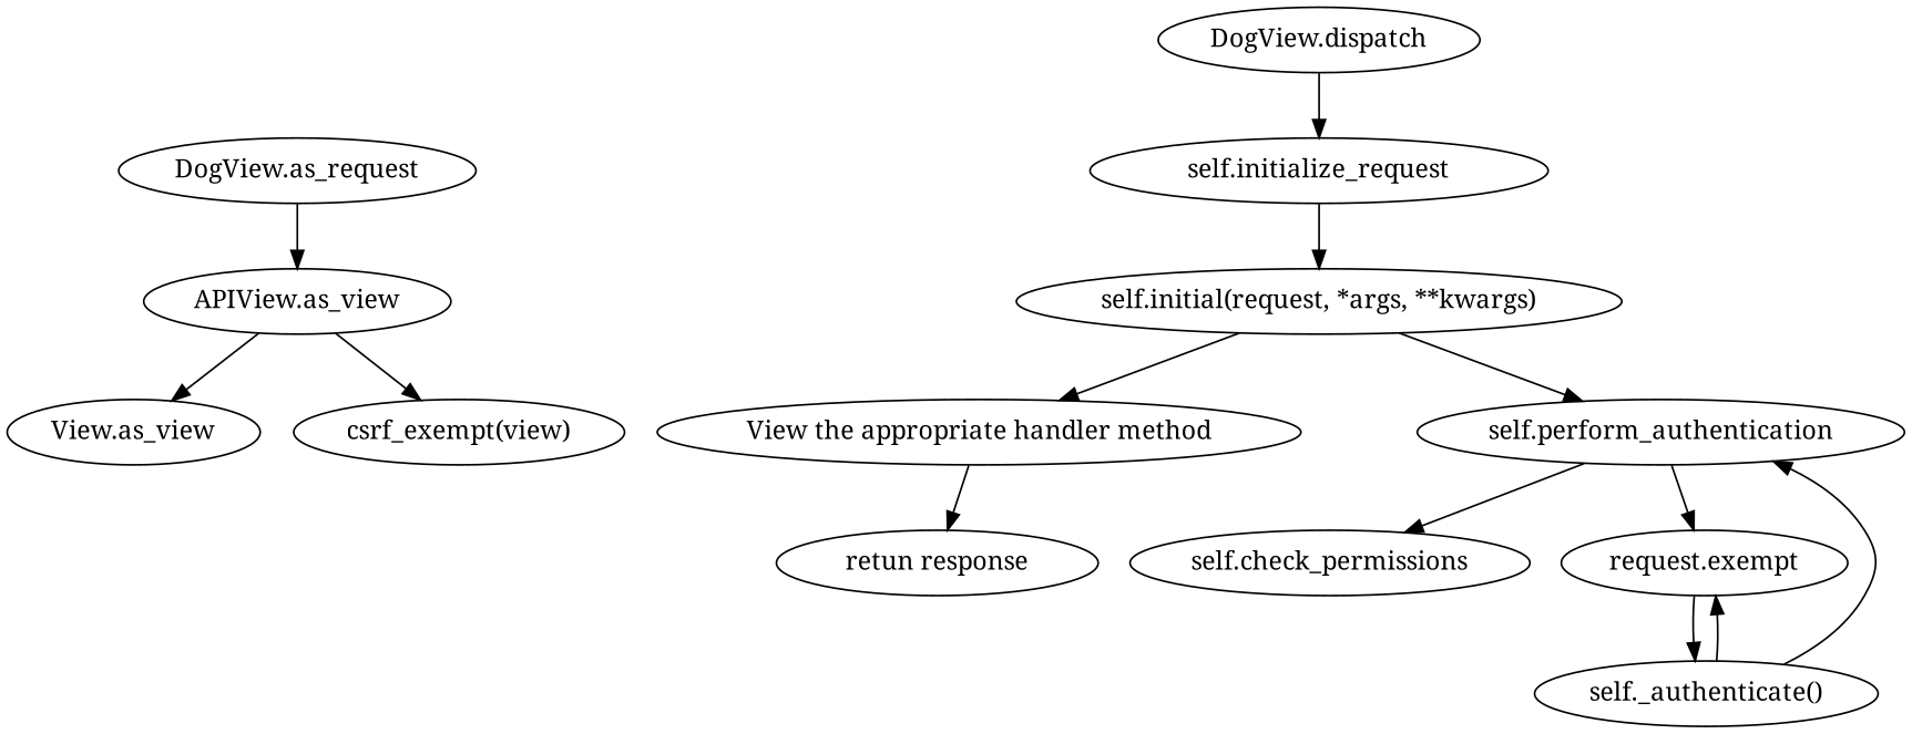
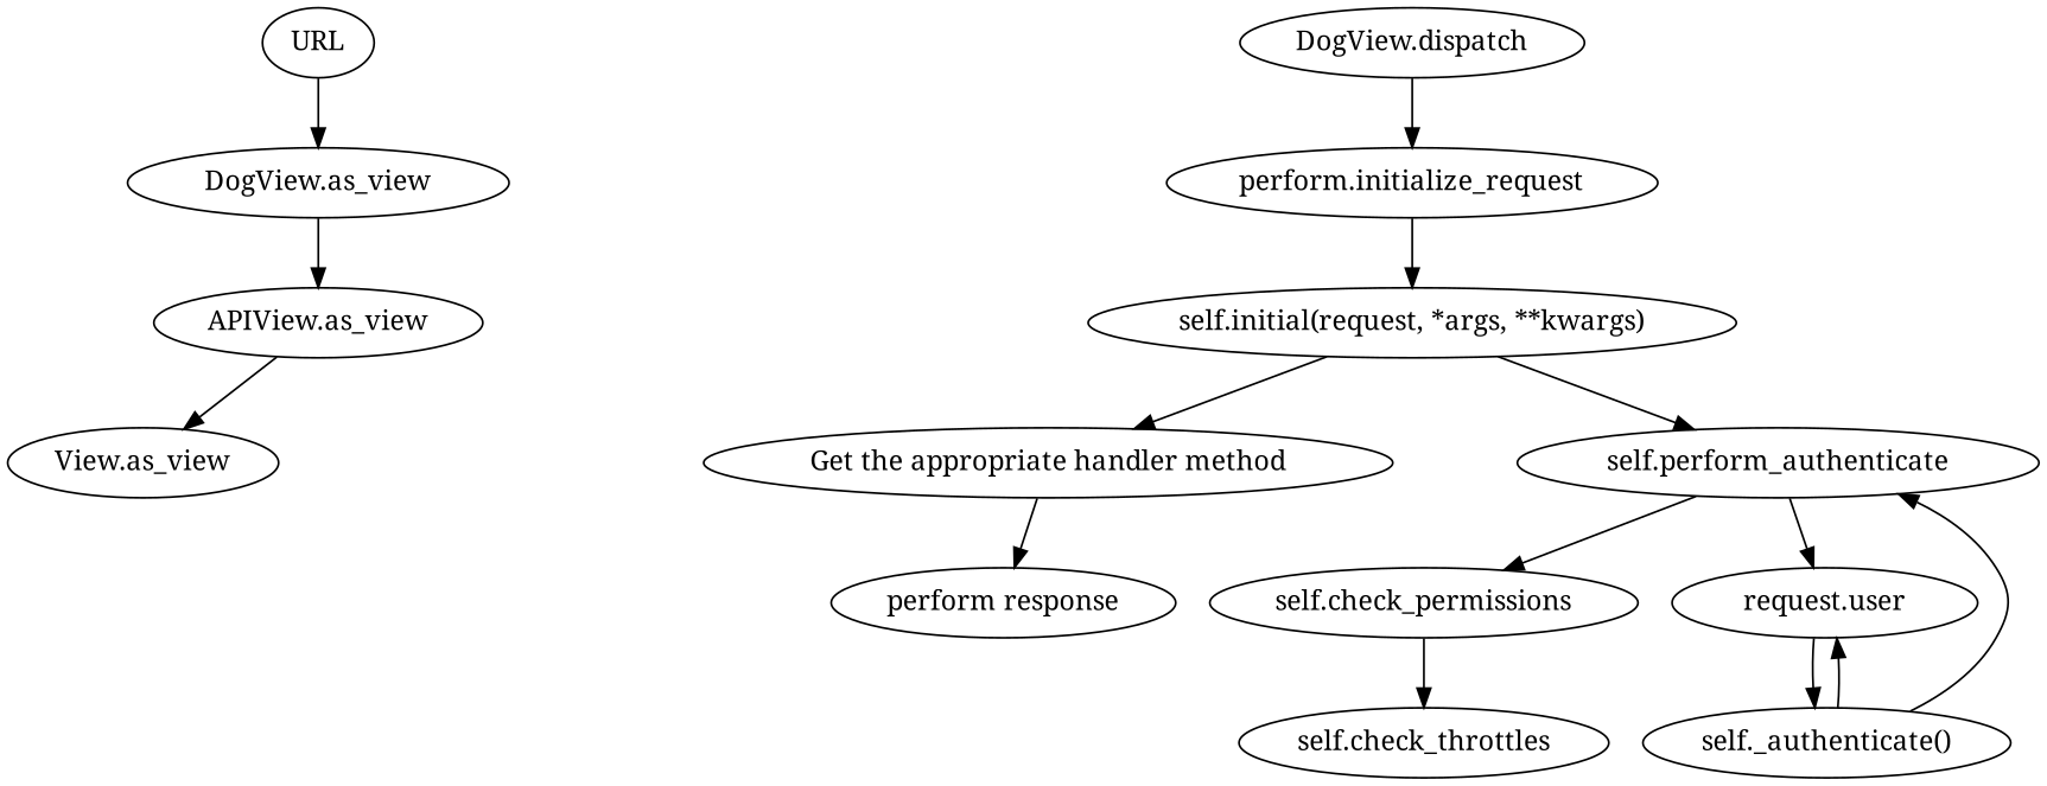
  digraph {
    fontname="Noto Serif"
    node [fontname="Noto Serif"]
    edge [fontname="Noto Serif"]
-   "DogView.as_view" [label="DogView.as_request"]
+   URL
+   "DogView.as_view"
    "APIView.as_view"
    "View.as_view"
-   "csrf_exempt(view)"
    n6 [label="DogView.dispatch"]
-   "self.initialize_request"
+   "self.initialize_request" [label="perform.initialize_request"]
    "self.initial(request, *args, **kwargs)"
-   "Get the appropriate handler method" [label="View the appropriate handler method"]
-   "self.perform_authentication"
-   "retun response"
+   "Get the appropriate handler method"
+   "self.perform_authentication" [label="self.perform_authenticate"]
+   "retun response" [label="perform response"]
    "self.check_permissions"
-   "request.user" [label="request.exempt"]
+   "request.user"
+   "self.check_throttles"
    "self._authenticate()"
+   URL -> "DogView.as_view"
    "DogView.as_view" -> "APIView.as_view"
    "APIView.as_view" -> "View.as_view"
-   "APIView.as_view" -> "csrf_exempt(view)"
    n6 -> "self.initialize_request"
    "self.initialize_request" -> "self.initial(request, *args, **kwargs)"
    "self.initial(request, *args, **kwargs)" -> "Get the appropriate handler method"
    "self.initial(request, *args, **kwargs)" -> "self.perform_authentication"
    "Get the appropriate handler method" -> "retun response"
    "self.perform_authentication" -> "self.check_permissions"
    "self.perform_authentication" -> "request.user"
+   "self.check_permissions" -> "self.check_throttles"
    "request.user" -> "self._authenticate()"
    "self._authenticate()" -> "self.perform_authentication"
    "self._authenticate()" -> "request.user"
  }
